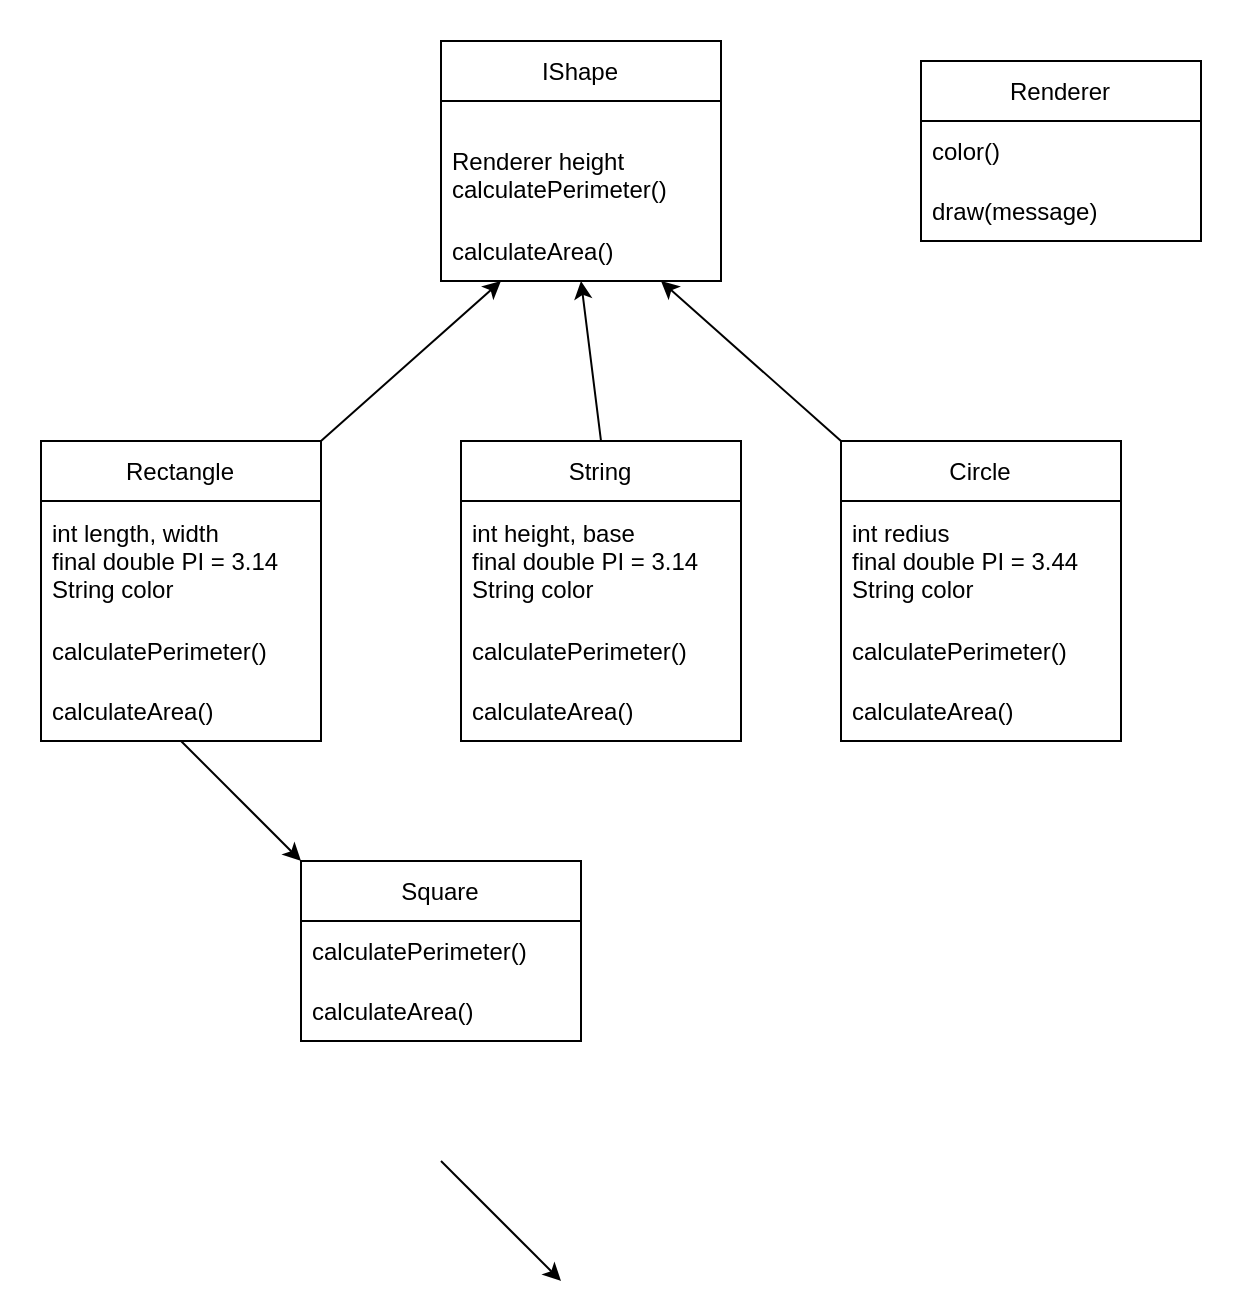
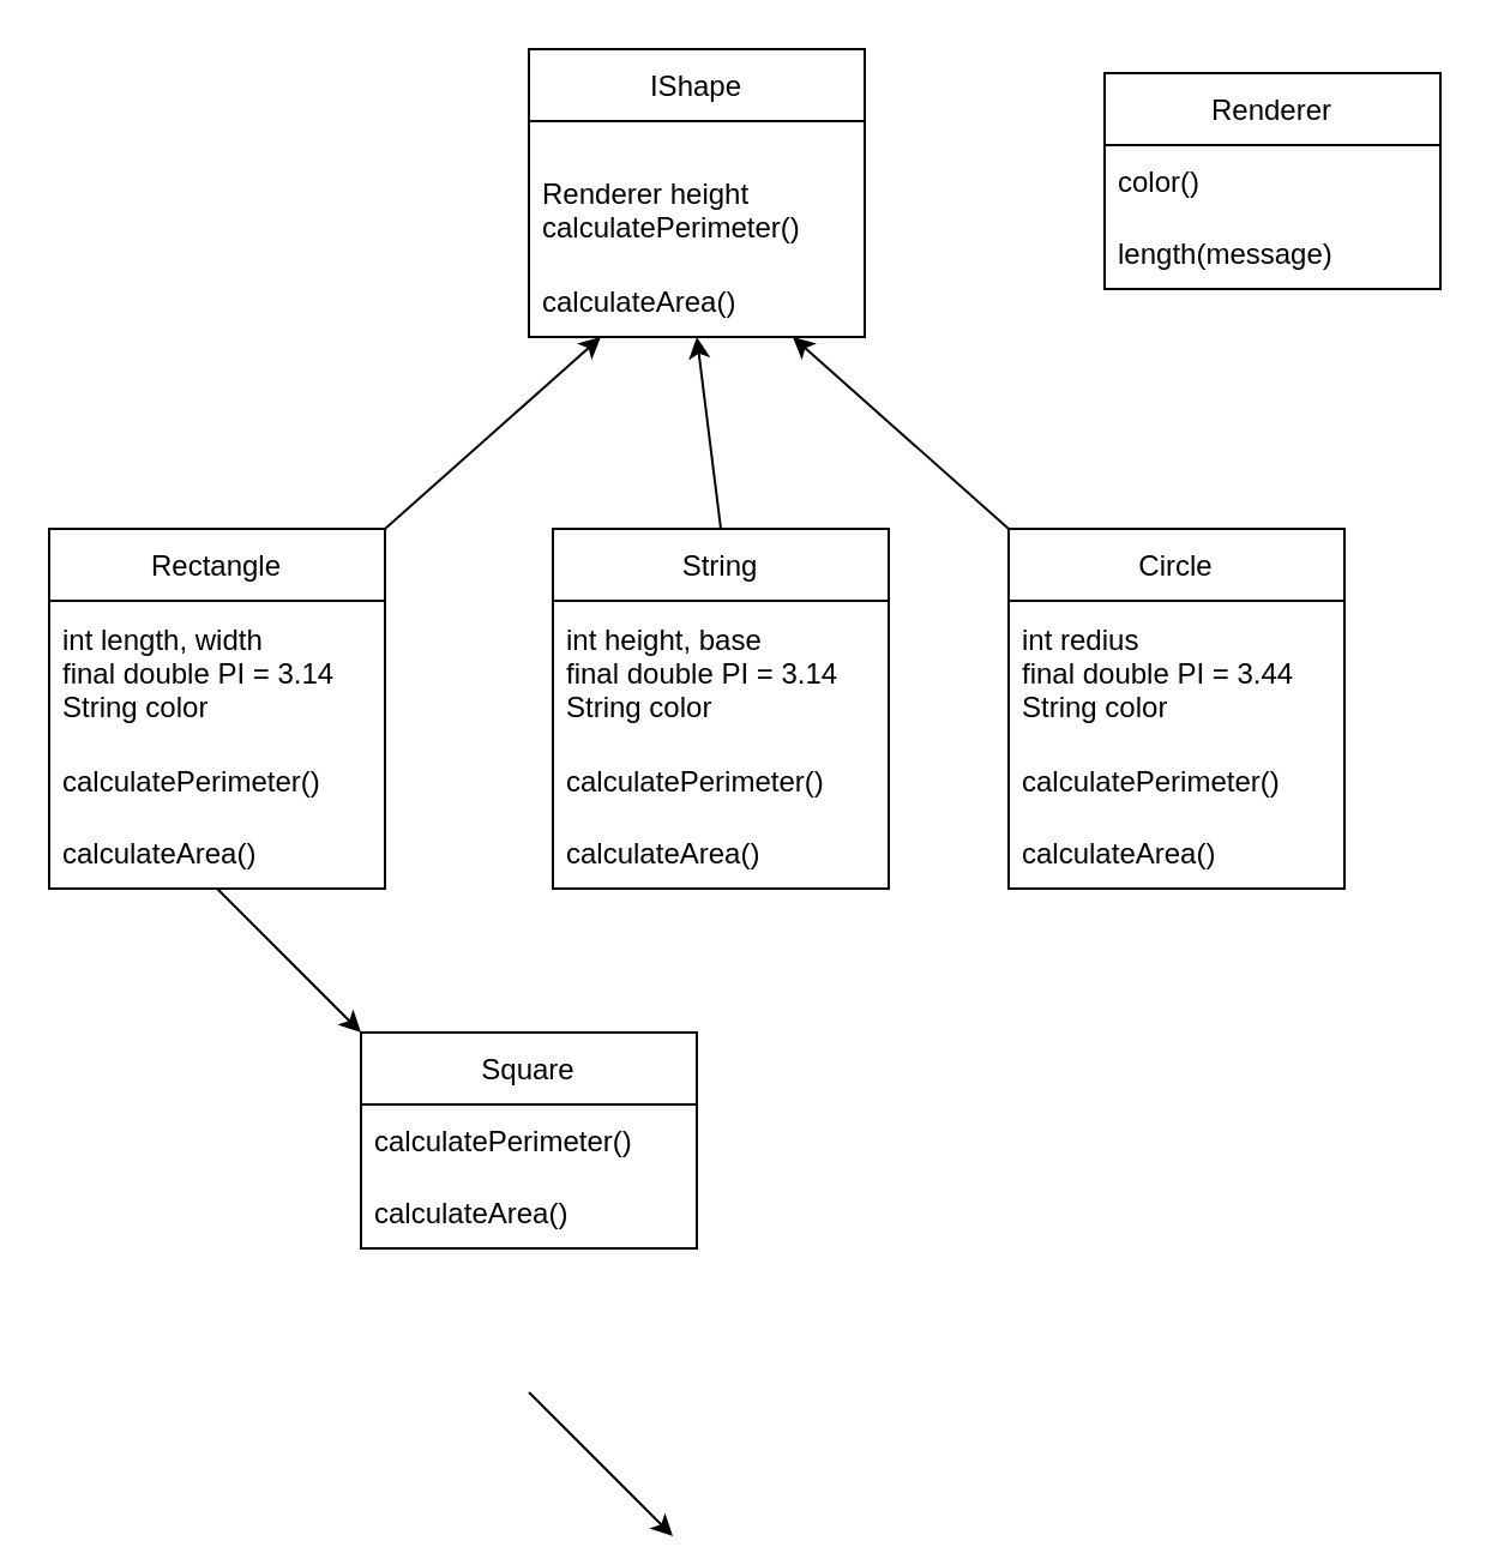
  <mxCell id="0" />
  <mxCell id="1" parent="0" />
  <mxCell id="2" value="" style="endArrow=classic;html=1;rounded=0;entryX=0;entryY=1;entryDx=0;entryDy=0;" edge="1" parent="1"><mxGeometry width="50" height="50" relative="1" as="geometry"><mxPoint x="160" y="220" as="sourcePoint" /><mxPoint x="250" y="140" as="targetPoint" /></mxGeometry></mxCell>
  <mxCell id="3" value="" style="endArrow=classic;html=1;rounded=0;entryX=0.5;entryY=1;entryDx=0;entryDy=0;" edge="1" parent="1"><mxGeometry width="50" height="50" relative="1" as="geometry"><mxPoint x="300" y="220" as="sourcePoint" /><mxPoint x="290" y="140" as="targetPoint" /></mxGeometry></mxCell>
  <mxCell id="4" value="" style="endArrow=classic;html=1;rounded=0;entryX=1;entryY=1;entryDx=0;entryDy=0;" edge="1" parent="1"><mxGeometry width="50" height="50" relative="1" as="geometry"><mxPoint x="420" y="220" as="sourcePoint" /><mxPoint x="330" y="140" as="targetPoint" /></mxGeometry></mxCell>
  <mxCell id="5" value="Rectangle" style="swimlane;fontStyle=0;childLayout=stackLayout;horizontal=1;startSize=30;horizontalStack=0;resizeParent=1;resizeParentMax=0;resizeLast=0;collapsible=1;marginBottom=0;" vertex="1" parent="1"><mxGeometry x="20" y="220" width="140" height="150" as="geometry" /></mxCell>
  <mxCell id="6" value="int length, width&#10;final double PI = 3.14&#10;String color" style="text;strokeColor=none;fillColor=none;align=left;verticalAlign=middle;spacingLeft=4;spacingRight=4;overflow=hidden;points=[[0,0.5],[1,0.5]];portConstraint=eastwest;rotatable=0;" vertex="1" parent="5"><mxGeometry y="30" width="140" height="60" as="geometry" /></mxCell>
  <mxCell id="7" value="calculatePerimeter()" style="text;strokeColor=none;fillColor=none;align=left;verticalAlign=middle;spacingLeft=4;spacingRight=4;overflow=hidden;points=[[0,0.5],[1,0.5]];portConstraint=eastwest;rotatable=0;" vertex="1" parent="5"><mxGeometry y="90" width="140" height="30" as="geometry" /></mxCell>
  <mxCell id="8" value="" style="endArrow=classic;html=1;rounded=0;" edge="1" parent="5"><mxGeometry width="50" height="50" relative="1" as="geometry"><mxPoint x="70" y="150" as="sourcePoint" /><mxPoint x="130" y="210" as="targetPoint" /></mxGeometry></mxCell>
  <mxCell id="9" value="calculateArea()" style="text;strokeColor=none;fillColor=none;align=left;verticalAlign=middle;spacingLeft=4;spacingRight=4;overflow=hidden;points=[[0,0.5],[1,0.5]];portConstraint=eastwest;rotatable=0;" vertex="1" parent="5"><mxGeometry y="120" width="140" height="30" as="geometry" /></mxCell>
  <mxCell id="10" value="String" style="swimlane;fontStyle=0;childLayout=stackLayout;horizontal=1;startSize=30;horizontalStack=0;resizeParent=1;resizeParentMax=0;resizeLast=0;collapsible=1;marginBottom=0;" vertex="1" parent="1"><mxGeometry x="230" y="220" width="140" height="150" as="geometry" /></mxCell>
  <mxCell id="11" value="int height, base&#10;final double PI = 3.14&#10;String color" style="text;strokeColor=none;fillColor=none;align=left;verticalAlign=middle;spacingLeft=4;spacingRight=4;overflow=hidden;points=[[0,0.5],[1,0.5]];portConstraint=eastwest;rotatable=0;" vertex="1" parent="10"><mxGeometry y="30" width="140" height="60" as="geometry" /></mxCell>
  <mxCell id="12" value="calculatePerimeter()" style="text;strokeColor=none;fillColor=none;align=left;verticalAlign=middle;spacingLeft=4;spacingRight=4;overflow=hidden;points=[[0,0.5],[1,0.5]];portConstraint=eastwest;rotatable=0;" vertex="1" parent="10"><mxGeometry y="90" width="140" height="30" as="geometry" /></mxCell>
  <mxCell id="13" value="calculateArea()" style="text;strokeColor=none;fillColor=none;align=left;verticalAlign=middle;spacingLeft=4;spacingRight=4;overflow=hidden;points=[[0,0.5],[1,0.5]];portConstraint=eastwest;rotatable=0;" vertex="1" parent="10"><mxGeometry y="120" width="140" height="30" as="geometry" /></mxCell>
  <mxCell id="14" value="Circle" style="swimlane;fontStyle=0;childLayout=stackLayout;horizontal=1;startSize=30;horizontalStack=0;resizeParent=1;resizeParentMax=0;resizeLast=0;collapsible=1;marginBottom=0;" vertex="1" parent="1"><mxGeometry x="420" y="220" width="140" height="150" as="geometry" /></mxCell>
  <mxCell id="15" value="int redius&#10;final double PI = 3.44&#10;String color" style="text;strokeColor=none;fillColor=none;align=left;verticalAlign=middle;spacingLeft=4;spacingRight=4;overflow=hidden;points=[[0,0.5],[1,0.5]];portConstraint=eastwest;rotatable=0;" vertex="1" parent="14"><mxGeometry y="30" width="140" height="60" as="geometry" /></mxCell>
  <mxCell id="16" value="calculatePerimeter()" style="text;strokeColor=none;fillColor=none;align=left;verticalAlign=middle;spacingLeft=4;spacingRight=4;overflow=hidden;points=[[0,0.5],[1,0.5]];portConstraint=eastwest;rotatable=0;" vertex="1" parent="14"><mxGeometry y="90" width="140" height="30" as="geometry" /></mxCell>
  <mxCell id="17" value="calculateArea()" style="text;strokeColor=none;fillColor=none;align=left;verticalAlign=middle;spacingLeft=4;spacingRight=4;overflow=hidden;points=[[0,0.5],[1,0.5]];portConstraint=eastwest;rotatable=0;" vertex="1" parent="14"><mxGeometry y="120" width="140" height="30" as="geometry" /></mxCell>
  <mxCell id="18" value="Square" style="swimlane;fontStyle=0;childLayout=stackLayout;horizontal=1;startSize=30;horizontalStack=0;resizeParent=1;resizeParentMax=0;resizeLast=0;collapsible=1;marginBottom=0;" vertex="1" parent="1"><mxGeometry x="150" y="430" width="140" height="90" as="geometry" /></mxCell>
  <mxCell id="19" value="calculatePerimeter()" style="text;strokeColor=none;fillColor=none;align=left;verticalAlign=middle;spacingLeft=4;spacingRight=4;overflow=hidden;points=[[0,0.5],[1,0.5]];portConstraint=eastwest;rotatable=0;" vertex="1" parent="18"><mxGeometry y="30" width="140" height="30" as="geometry" /></mxCell>
  <mxCell id="20" value="" style="endArrow=classic;html=1;rounded=0;" edge="1" parent="18"><mxGeometry width="50" height="50" relative="1" as="geometry"><mxPoint x="70" y="150" as="sourcePoint" /><mxPoint x="130" y="210" as="targetPoint" /></mxGeometry></mxCell>
  <mxCell id="21" value="calculateArea()" style="text;strokeColor=none;fillColor=none;align=left;verticalAlign=middle;spacingLeft=4;spacingRight=4;overflow=hidden;points=[[0,0.5],[1,0.5]];portConstraint=eastwest;rotatable=0;" vertex="1" parent="18"><mxGeometry y="60" width="140" height="30" as="geometry" /></mxCell>
  <mxCell id="22" value="IShape" style="swimlane;fontStyle=0;childLayout=stackLayout;horizontal=1;startSize=30;horizontalStack=0;resizeParent=1;resizeParentMax=0;resizeLast=0;collapsible=1;marginBottom=0;" vertex="1" parent="1"><mxGeometry x="220" y="20" width="140" height="120" as="geometry" /></mxCell>
  <mxCell id="23" value="&#10;Renderer height&#10;calculatePerimeter()" style="text;strokeColor=none;fillColor=none;align=left;verticalAlign=middle;spacingLeft=4;spacingRight=4;overflow=hidden;points=[[0,0.5],[1,0.5]];portConstraint=eastwest;rotatable=0;" vertex="1" parent="22"><mxGeometry y="30" width="140" height="60" as="geometry" /></mxCell>
  <mxCell id="24" value="calculateArea()" style="text;strokeColor=none;fillColor=none;align=left;verticalAlign=middle;spacingLeft=4;spacingRight=4;overflow=hidden;points=[[0,0.5],[1,0.5]];portConstraint=eastwest;rotatable=0;" vertex="1" parent="22"><mxGeometry y="90" width="140" height="30" as="geometry" /></mxCell>
  <mxCell id="25" value="Renderer" style="swimlane;fontStyle=0;childLayout=stackLayout;horizontal=1;startSize=30;horizontalStack=0;resizeParent=1;resizeParentMax=0;resizeLast=0;collapsible=1;marginBottom=0;" vertex="1" parent="1"><mxGeometry x="460" y="30" width="140" height="90" as="geometry" /></mxCell>
  <mxCell id="26" value="color()" style="text;strokeColor=none;fillColor=none;align=left;verticalAlign=middle;spacingLeft=4;spacingRight=4;overflow=hidden;points=[[0,0.5],[1,0.5]];portConstraint=eastwest;rotatable=0;" vertex="1" parent="25"><mxGeometry y="30" width="140" height="30" as="geometry" /></mxCell>
- <mxCell id="27" value="draw(message)" style="text;strokeColor=none;fillColor=none;align=left;verticalAlign=middle;spacingLeft=4;spacingRight=4;overflow=hidden;points=[[0,0.5],[1,0.5]];portConstraint=eastwest;rotatable=0;" vertex="1" parent="25"><mxGeometry y="60" width="140" height="30" as="geometry" /></mxCell>
+ <mxCell id="27" value="length(message)" style="text;strokeColor=none;fillColor=none;align=left;verticalAlign=middle;spacingLeft=4;spacingRight=4;overflow=hidden;points=[[0,0.5],[1,0.5]];portConstraint=eastwest;rotatable=0;" vertex="1" parent="25"><mxGeometry y="60" width="140" height="30" as="geometry" /></mxCell>
